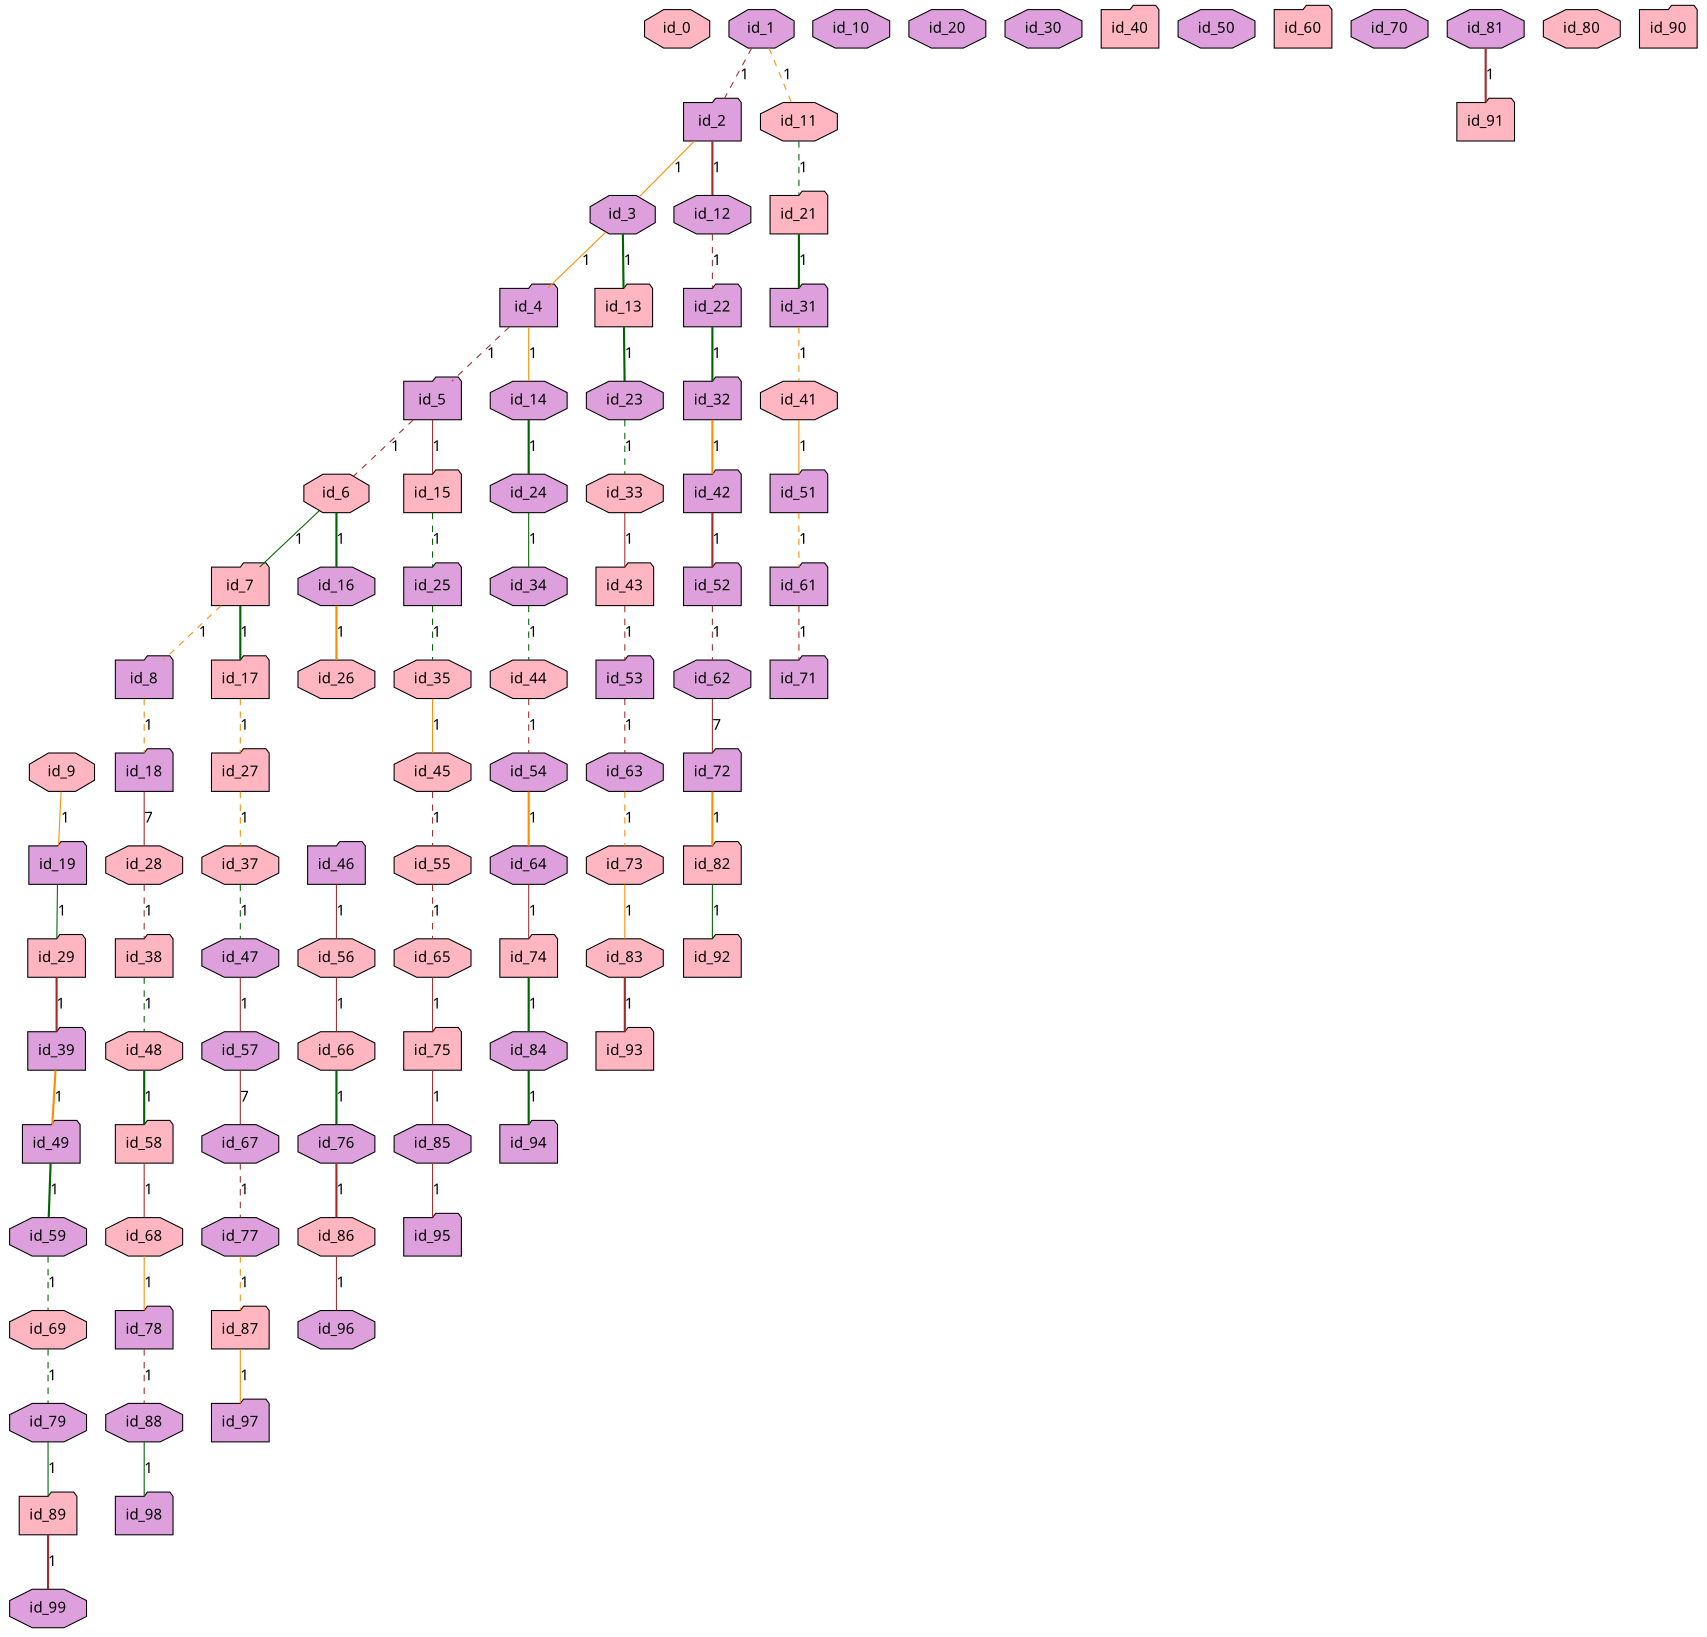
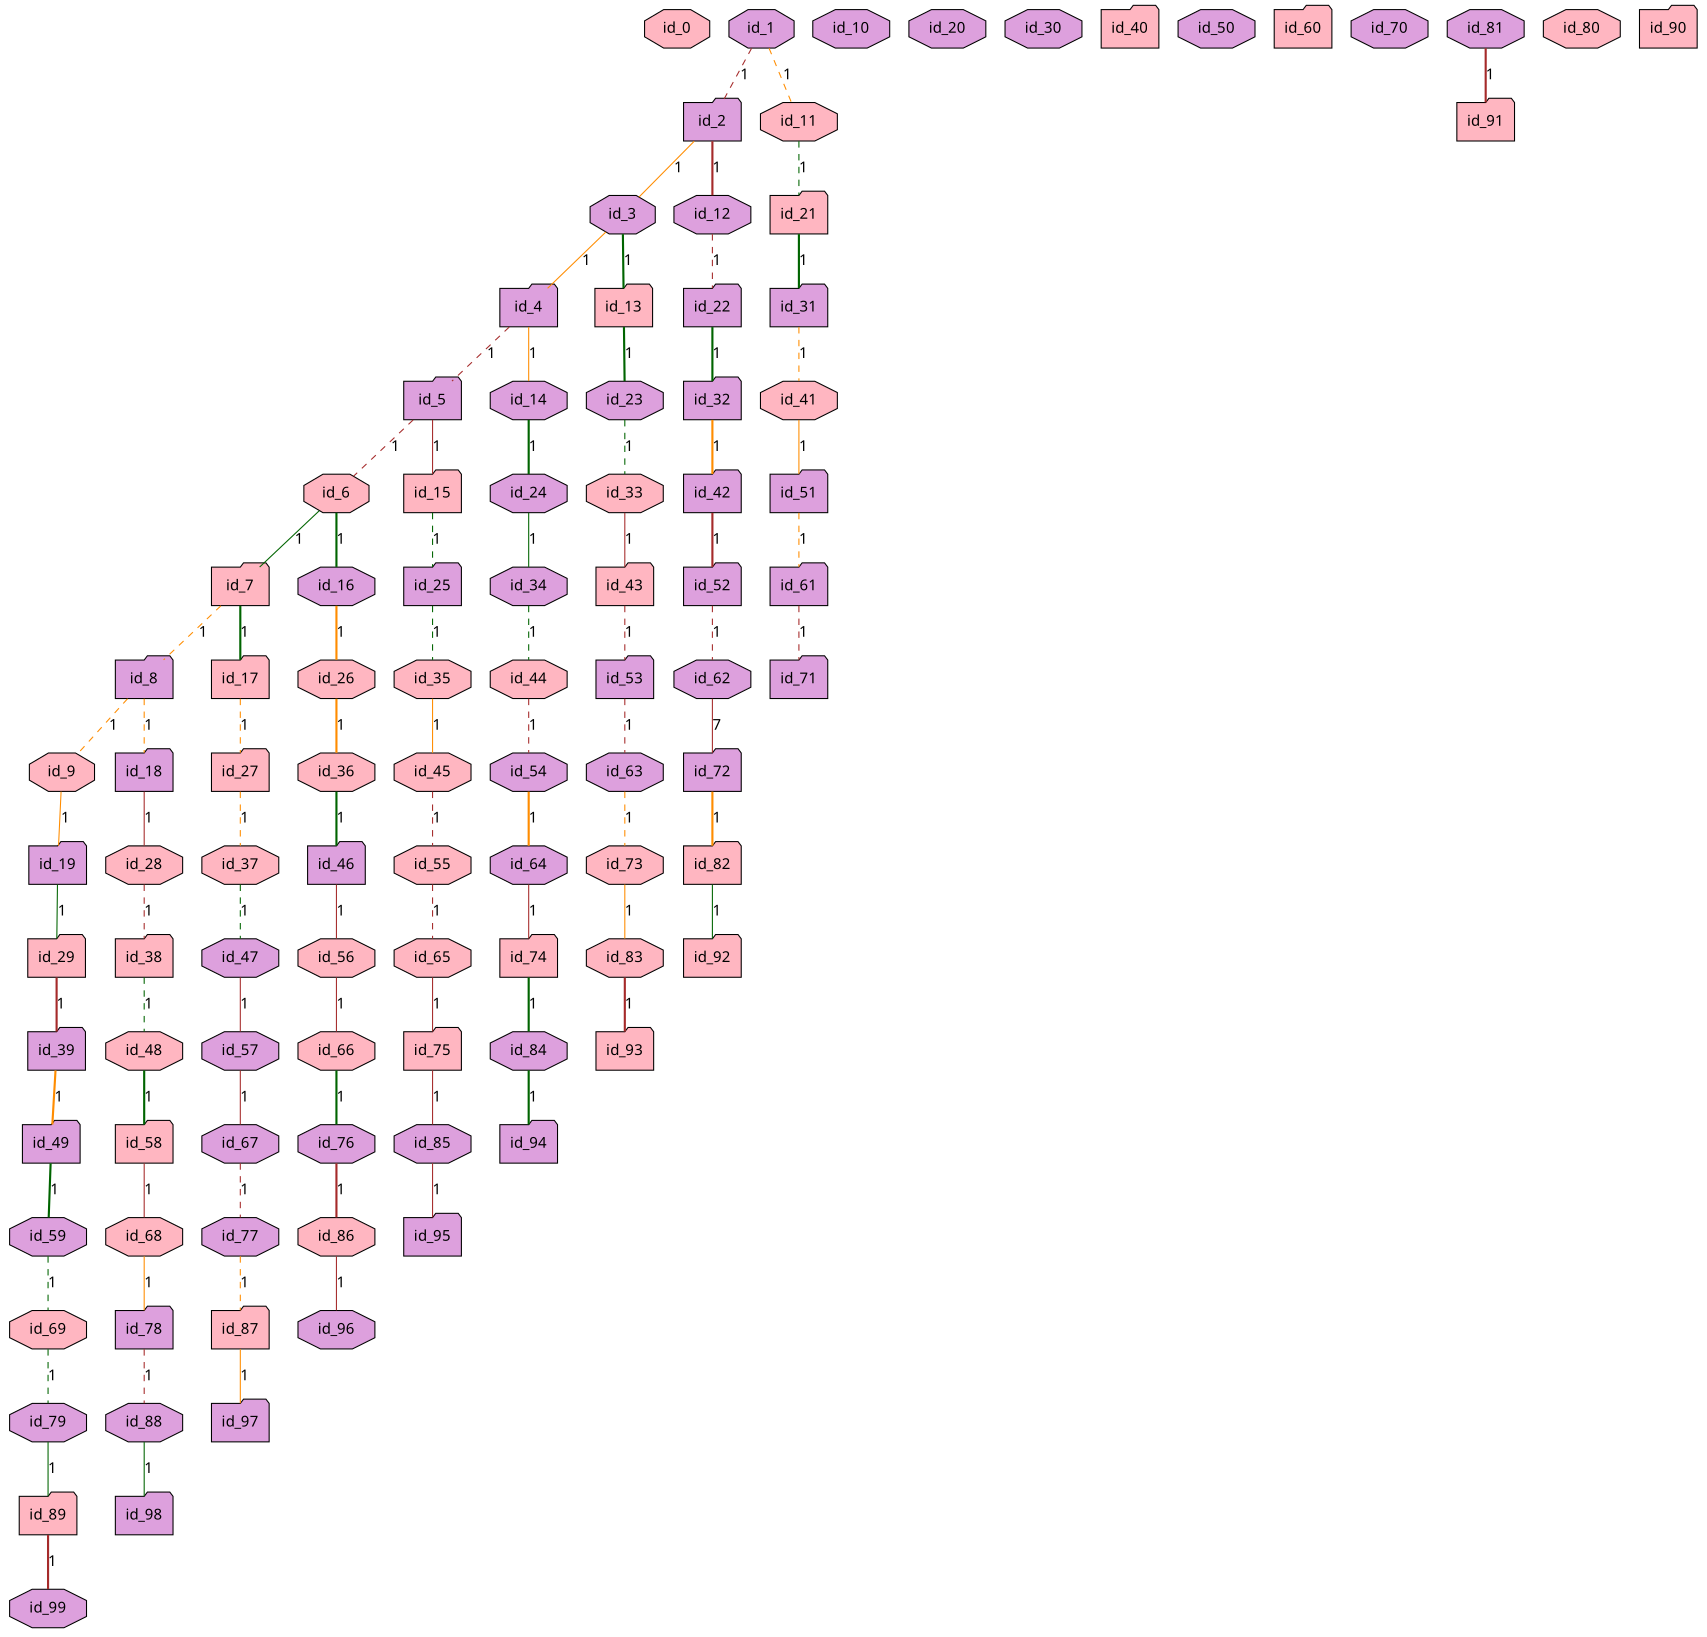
  graph {
    fontname="Noto Sans"
    node [fillcolor=plum fontname="Noto Sans" shape=octagon style=filled]
    edge [color=brown fontname="Noto Sans" style=dashed]
    id_0 [fillcolor=lightpink]
    id_2 [shape=folder]
    id_1
    id_11 [fillcolor=lightpink]
    id_3
    id_12
    id_21 [fillcolor=lightpink shape=folder]
    id_4 [shape=folder]
    id_13 [fillcolor=lightpink shape=folder]
    id_22 [shape=folder]
    id_5 [shape=folder]
    id_14
    id_23
    id_6 [fillcolor=lightpink]
    id_15 [fillcolor=lightpink shape=folder]
    id_24
    id_7 [fillcolor=lightpink shape=folder]
    id_16
    id_25 [shape=folder]
    id_8 [shape=folder]
    id_17 [fillcolor=lightpink shape=folder]
    id_26 [fillcolor=lightpink]
    id_9 [fillcolor=lightpink]
    id_18 [shape=folder]
    id_27 [fillcolor=lightpink shape=folder]
    id_19 [shape=folder]
    id_28 [fillcolor=lightpink]
    id_29 [fillcolor=lightpink shape=folder]
    id_10
    id_31 [shape=folder]
    id_32 [shape=folder]
    id_33 [fillcolor=lightpink]
    id_34
    id_35 [fillcolor=lightpink]
+   id_36 [fillcolor=lightpink]
    id_37 [fillcolor=lightpink]
    id_38 [fillcolor=lightpink shape=folder]
    id_39 [shape=folder]
    id_20
    id_41 [fillcolor=lightpink]
    id_42 [shape=folder]
    id_43 [fillcolor=lightpink shape=folder]
    id_44 [fillcolor=lightpink]
    id_45 [fillcolor=lightpink]
    id_46 [shape=folder]
    id_47
    id_48 [fillcolor=lightpink]
    id_49 [shape=folder]
    id_30
    id_51 [shape=folder]
    id_52 [shape=folder]
    id_53 [shape=folder]
    id_54
    id_55 [fillcolor=lightpink]
    id_56 [fillcolor=lightpink]
    id_57
    id_58 [fillcolor=lightpink shape=folder]
    id_59
    id_40 [fillcolor=lightpink shape=folder]
    id_61 [shape=folder]
    id_62
    id_63
    id_64
    id_65 [fillcolor=lightpink]
    id_66 [fillcolor=lightpink]
    id_67
    id_68 [fillcolor=lightpink]
    id_69 [fillcolor=lightpink]
    id_50
    id_71 [shape=folder]
    id_72 [shape=folder]
    id_73 [fillcolor=lightpink]
    id_74 [fillcolor=lightpink shape=folder]
    id_75 [fillcolor=lightpink shape=folder]
    id_76
    id_77
    id_78 [shape=folder]
    id_79
    id_60 [fillcolor=lightpink shape=folder]
    id_82 [fillcolor=lightpink shape=folder]
    id_83 [fillcolor=lightpink]
    id_84
    id_85
    id_86 [fillcolor=lightpink]
    id_87 [fillcolor=lightpink shape=folder]
    id_88
    id_89 [fillcolor=lightpink shape=folder]
    id_70
    id_91 [fillcolor=lightpink shape=folder]
    id_81
    id_92 [fillcolor=lightpink shape=folder]
    id_93 [fillcolor=lightpink shape=folder]
    id_94 [shape=folder]
    id_95 [shape=folder]
    id_96
    id_97 [shape=folder]
    id_98 [shape=folder]
    id_99
    id_80 [fillcolor=lightpink]
    id_90 [fillcolor=lightpink shape=folder]
    id_2 -- id_3 [color=darkorange label=1 style=solid]
    id_2 -- id_12 [label=1 style=bold]
    id_1 -- id_2 [label=1]
    id_1 -- id_11 [color=darkorange label=1]
    id_11 -- id_21 [color=darkgreen label=1]
    id_3 -- id_4 [color=darkorange label=1 style=solid]
    id_3 -- id_13 [color=darkgreen label=1 style=bold]
    id_12 -- id_22 [label=1]
    id_21 -- id_31 [color=darkgreen label=1 style=bold]
    id_4 -- id_5 [label=1]
    id_4 -- id_14 [color=darkorange label=1 style=solid]
    id_13 -- id_23 [color=darkgreen label=1 style=bold]
    id_22 -- id_32 [color=darkgreen label=1 style=bold]
    id_5 -- id_6 [label=1]
    id_5 -- id_15 [label=1 style=solid]
    id_14 -- id_24 [color=darkgreen label=1 style=bold]
    id_23 -- id_33 [color=darkgreen label=1]
    id_6 -- id_7 [color=darkgreen label=1 style=solid]
    id_6 -- id_16 [color=darkgreen label=1 style=bold]
    id_15 -- id_25 [color=darkgreen label=1]
    id_24 -- id_34 [color=darkgreen label=1 style=solid]
    id_7 -- id_8 [color=darkorange label=1]
    id_7 -- id_17 [color=darkgreen label=1 style=bold]
    id_16 -- id_26 [color=darkorange label=1 style=bold]
    id_25 -- id_35 [color=darkgreen label=1]
+   id_8 -- id_9 [color=darkorange label=1]
    id_8 -- id_18 [color=darkorange label=1]
    id_17 -- id_27 [color=darkorange label=1]
+   id_26 -- id_36 [color=darkorange label=1 style=bold]
    id_9 -- id_19 [color=darkorange label=1 style=solid]
-   id_18 -- id_28 [label=7 style=solid]
+   id_18 -- id_28 [label=1 style=solid]
    id_27 -- id_37 [color=darkorange label=1]
    id_19 -- id_29 [color=darkgreen label=1 style=solid]
    id_28 -- id_38 [label=1]
    id_29 -- id_39 [label=1 style=bold]
    id_31 -- id_41 [color=darkorange label=1]
    id_32 -- id_42 [color=darkorange label=1 style=bold]
    id_33 -- id_43 [label=1 style=solid]
    id_34 -- id_44 [color=darkgreen label=1]
    id_35 -- id_45 [color=darkorange label=1 style=solid]
+   id_36 -- id_46 [color=darkgreen label=1 style=bold]
    id_37 -- id_47 [color=darkgreen label=1]
    id_38 -- id_48 [color=darkgreen label=1]
    id_39 -- id_49 [color=darkorange label=1 style=bold]
    id_41 -- id_51 [color=darkorange label=1 style=solid]
    id_42 -- id_52 [label=1 style=bold]
    id_43 -- id_53 [label=1]
    id_44 -- id_54 [label=1]
    id_45 -- id_55 [label=1]
    id_46 -- id_56 [label=1 style=solid]
    id_47 -- id_57 [label=1 style=solid]
    id_48 -- id_58 [color=darkgreen label=1 style=bold]
    id_49 -- id_59 [color=darkgreen label=1 style=bold]
    id_51 -- id_61 [color=darkorange label=1]
    id_52 -- id_62 [label=1]
    id_53 -- id_63 [label=1]
    id_54 -- id_64 [color=darkorange label=1 style=bold]
    id_55 -- id_65 [label=1]
    id_56 -- id_66 [label=1 style=solid]
-   id_57 -- id_67 [label=7 style=solid]
+   id_57 -- id_67 [label=1 style=solid]
    id_58 -- id_68 [label=1 style=solid]
    id_59 -- id_69 [color=darkgreen label=1]
    id_61 -- id_71 [label=1]
    id_62 -- id_72 [label=7 style=solid]
    id_63 -- id_73 [color=darkorange label=1]
    id_64 -- id_74 [label=1 style=solid]
    id_65 -- id_75 [label=1 style=solid]
    id_66 -- id_76 [color=darkgreen label=1 style=bold]
    id_67 -- id_77 [label=1]
    id_68 -- id_78 [color=darkorange label=1 style=solid]
    id_69 -- id_79 [color=darkgreen label=1]
    id_72 -- id_82 [color=darkorange label=1 style=bold]
    id_73 -- id_83 [color=darkorange label=1 style=solid]
    id_74 -- id_84 [color=darkgreen label=1 style=bold]
    id_75 -- id_85 [label=1 style=solid]
    id_76 -- id_86 [label=1 style=bold]
    id_77 -- id_87 [color=darkorange label=1]
    id_78 -- id_88 [label=1]
    id_79 -- id_89 [color=darkgreen label=1 style=solid]
    id_82 -- id_92 [color=darkgreen label=1 style=solid]
    id_83 -- id_93 [label=1 style=bold]
    id_84 -- id_94 [color=darkgreen label=1 style=bold]
    id_85 -- id_95 [label=1 style=solid]
    id_86 -- id_96 [label=1 style=solid]
    id_87 -- id_97 [color=darkorange label=1 style=solid]
    id_88 -- id_98 [color=darkgreen label=1 style=solid]
    id_89 -- id_99 [label=1 style=bold]
    id_81 -- id_91 [label=1 style=bold]
  }
